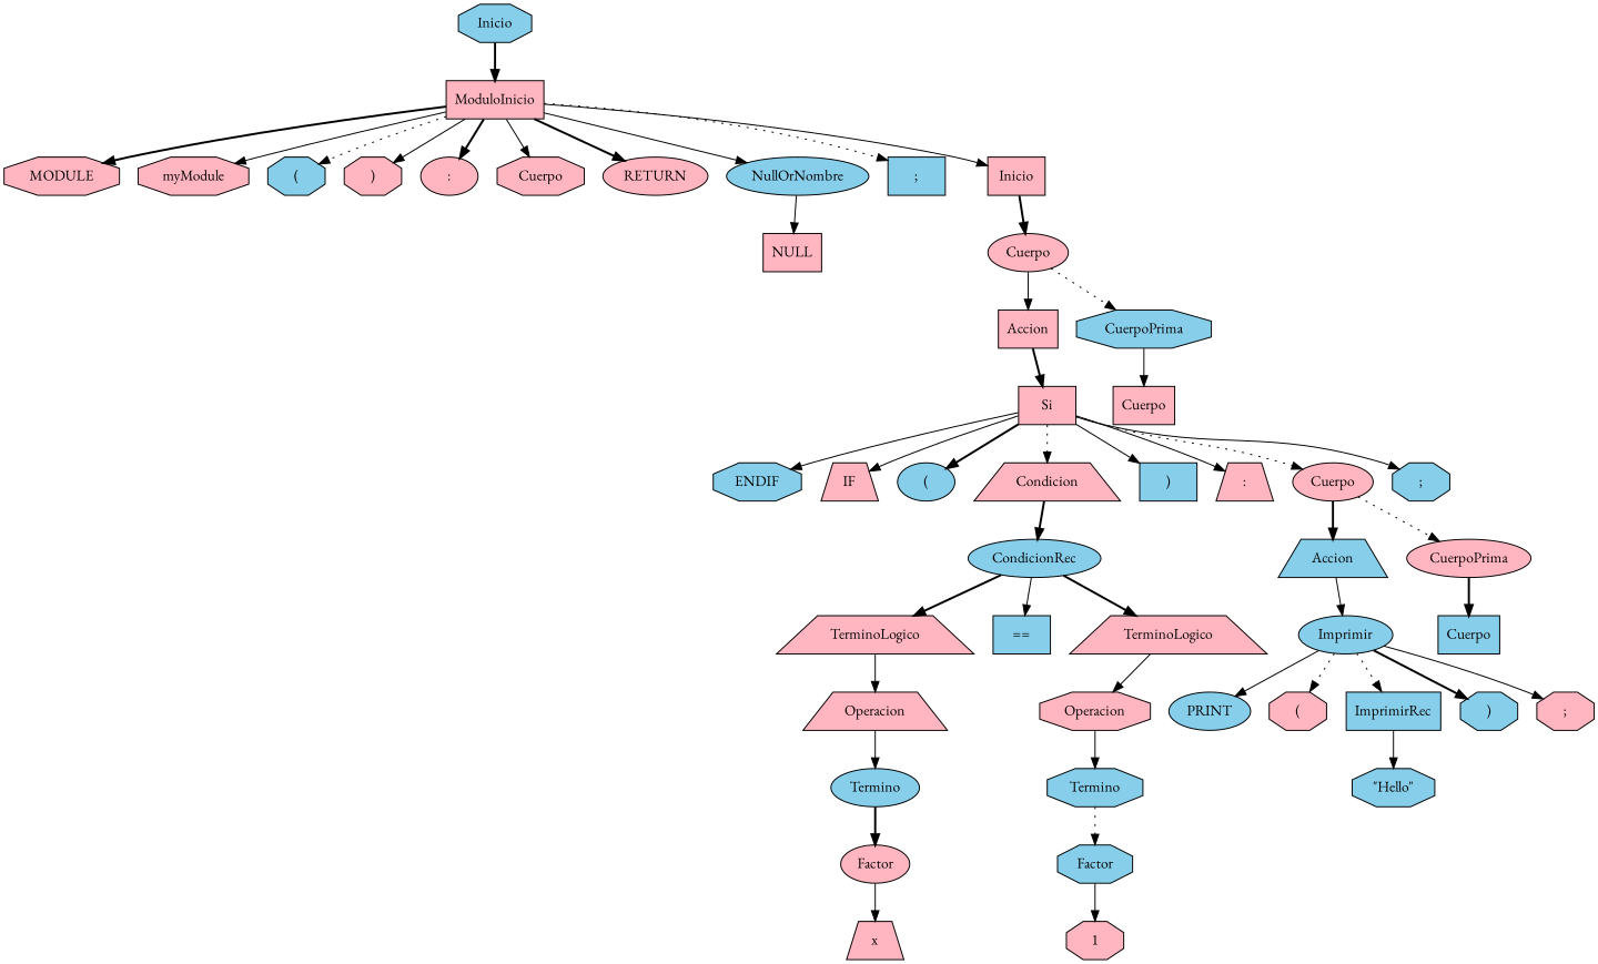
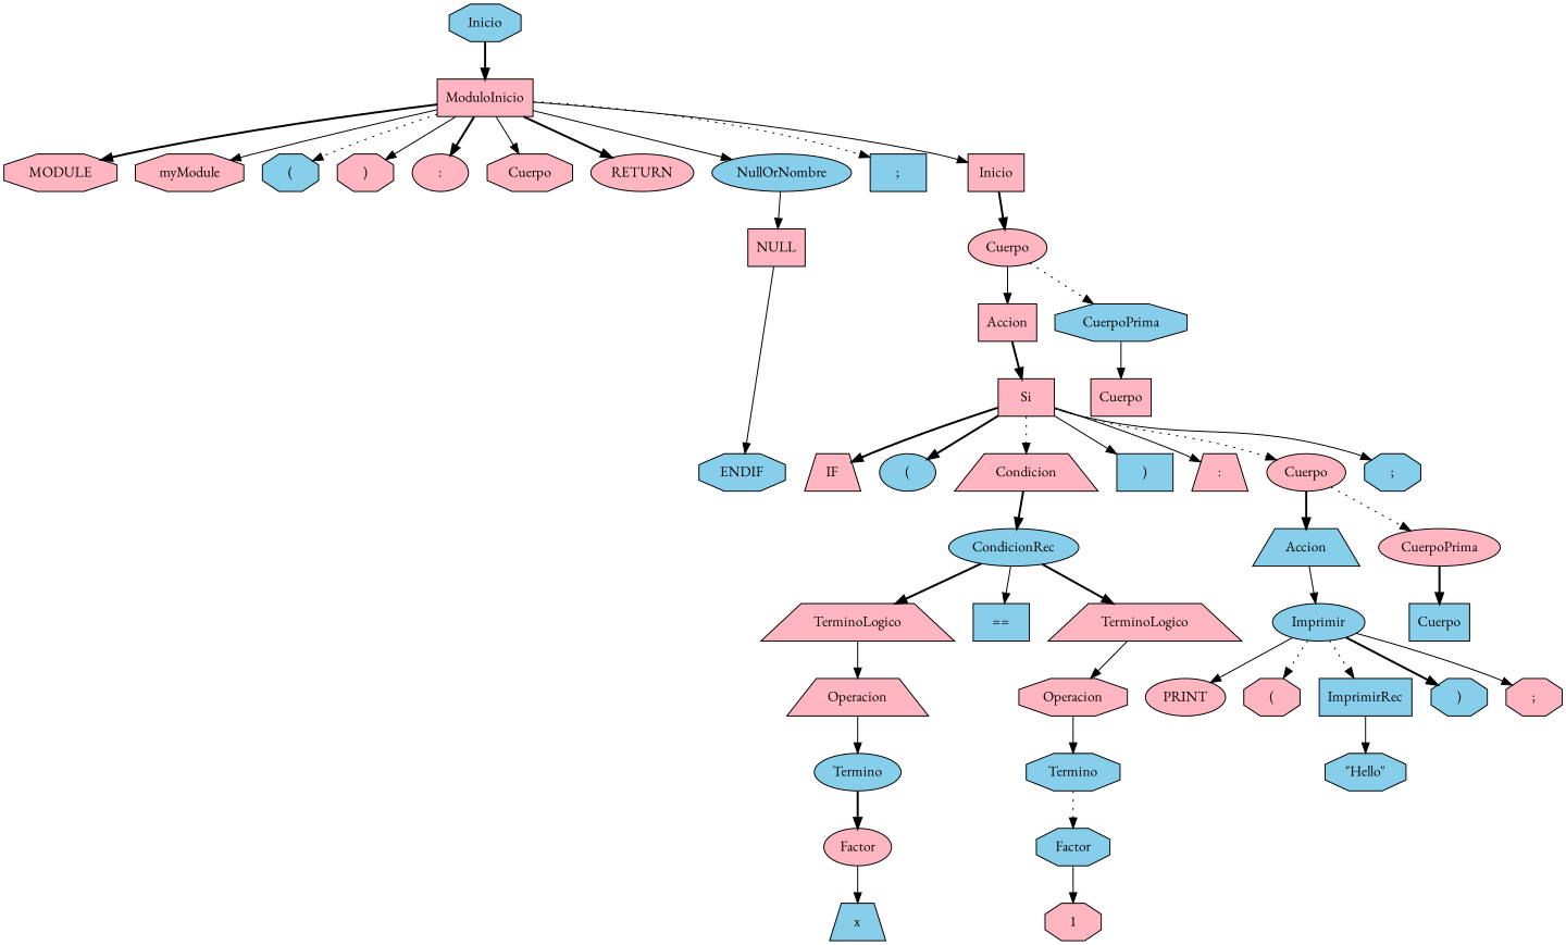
  digraph {
    fontname="EB Garamond"
    node [fillcolor=lightpink fontname="EB Garamond" shape=octagon style=filled]
    edge [fontname="EB Garamond" style=solid]
    n1 [fillcolor=skyblue label=Inicio]
    n2 [label=ModuloInicio shape=box]
    n3 [label=MODULE]
    n4 [label=myModule]
    n5 [fillcolor=skyblue label="("]
    n6 [label=")"]
    n7 [label=":" shape=ellipse]
    n8 [label=Cuerpo]
    n9 [label=RETURN shape=ellipse]
    n10 [fillcolor=skyblue label=NullOrNombre shape=ellipse]
    n11 [fillcolor=skyblue label=";" shape=box]
    n12 [label=Inicio shape=box]
    n13 [label=NULL shape=box]
    n14 [label=Cuerpo shape=ellipse]
    n15 [label=Accion shape=box]
    n16 [fillcolor=skyblue label=CuerpoPrima]
    n17 [label=Si shape=box]
    n18 [label=Cuerpo shape=box]
    n19 [label=IF shape=trapezium]
    n20 [fillcolor=skyblue label="(" shape=ellipse]
    n21 [label=Condicion shape=trapezium]
    n22 [fillcolor=skyblue label=")" shape=box]
    n23 [label=":" shape=trapezium]
    n24 [label=Cuerpo shape=ellipse]
    n25 [fillcolor=skyblue label=ENDIF]
    n26 [fillcolor=skyblue label=";"]
    n27 [fillcolor=skyblue label=CondicionRec shape=ellipse]
    n28 [fillcolor=skyblue label=Accion shape=trapezium]
    n29 [label=CuerpoPrima shape=ellipse]
    n30 [label=TerminoLogico shape=trapezium]
    n31 [fillcolor=skyblue label="==" shape=box]
    n32 [label=TerminoLogico shape=trapezium]
    n33 [label=Operacion shape=trapezium]
    n34 [label=Operacion]
    n35 [fillcolor=skyblue label=Termino shape=ellipse]
    n36 [label=Factor shape=ellipse]
-   n37 [label=x shape=trapezium]
+   n37 [fillcolor=skyblue label=x shape=trapezium]
    n38 [fillcolor=skyblue label=Termino]
    n39 [fillcolor=skyblue label=Factor]
    n40 [label=1]
    n41 [fillcolor=skyblue label=Imprimir shape=ellipse]
    n42 [fillcolor=skyblue label=Cuerpo shape=box]
-   n43 [fillcolor=skyblue label=PRINT shape=ellipse]
+   n43 [label=PRINT shape=ellipse]
    n44 [label="("]
    n45 [fillcolor=skyblue label=ImprimirRec shape=box]
    n46 [fillcolor=skyblue label=")"]
    n47 [label=";"]
    n48 [fillcolor=skyblue label="\"Hello\""]
    n1 -> n2 [style=bold]
    n2 -> n3 [style=bold]
    n2 -> n4
    n2 -> n5 [style=dotted]
    n2 -> n6
    n2 -> n7 [style=bold]
    n2 -> n8
    n2 -> n9 [style=bold]
    n2 -> n10
    n2 -> n11 [style=dotted]
    n2 -> n12
    n10 -> n13
    n12 -> n14 [style=bold]
    n14 -> n15
    n14 -> n16 [style=dotted]
    n15 -> n17 [style=bold]
    n16 -> n18
-   n17 -> n19
+   n17 -> n19 [style=bold]
    n17 -> n20 [style=bold]
    n17 -> n21 [style=dotted]
    n17 -> n22
    n17 -> n23
    n17 -> n24 [style=dotted]
-   n17 -> n25
+   n13 -> n25
    n17 -> n26
    n21 -> n27 [style=bold]
    n24 -> n28 [style=bold]
    n24 -> n29 [style=dotted]
    n27 -> n30 [style=bold]
    n27 -> n31
    n27 -> n32 [style=bold]
    n28 -> n41
    n29 -> n42 [style=bold]
    n30 -> n33
    n32 -> n34
    n33 -> n35
    n34 -> n38
    n35 -> n36 [style=bold]
    n36 -> n37
    n38 -> n39 [style=dotted]
    n39 -> n40
    n41 -> n43
    n41 -> n44 [style=dotted]
    n41 -> n45 [style=dotted]
    n41 -> n46 [style=bold]
    n41 -> n47
    n45 -> n48
  }
